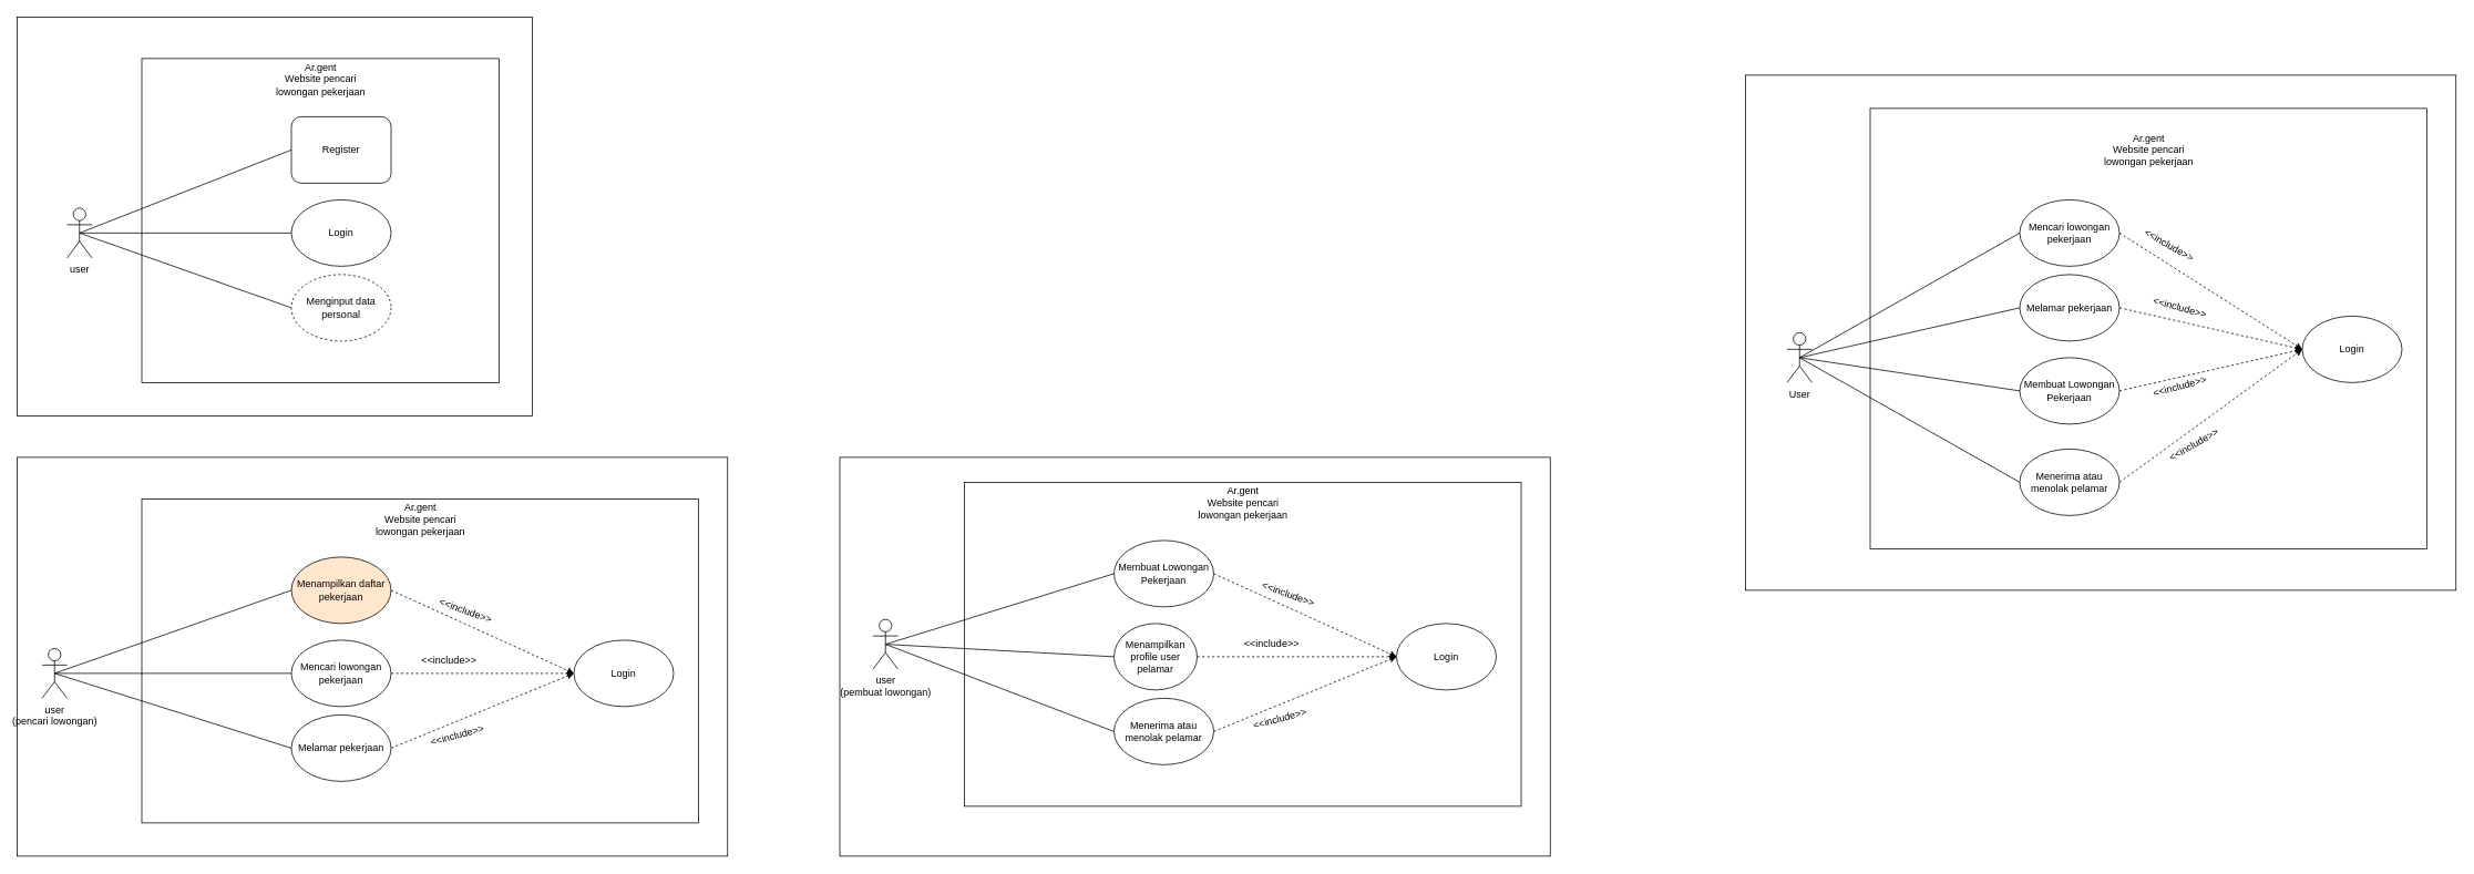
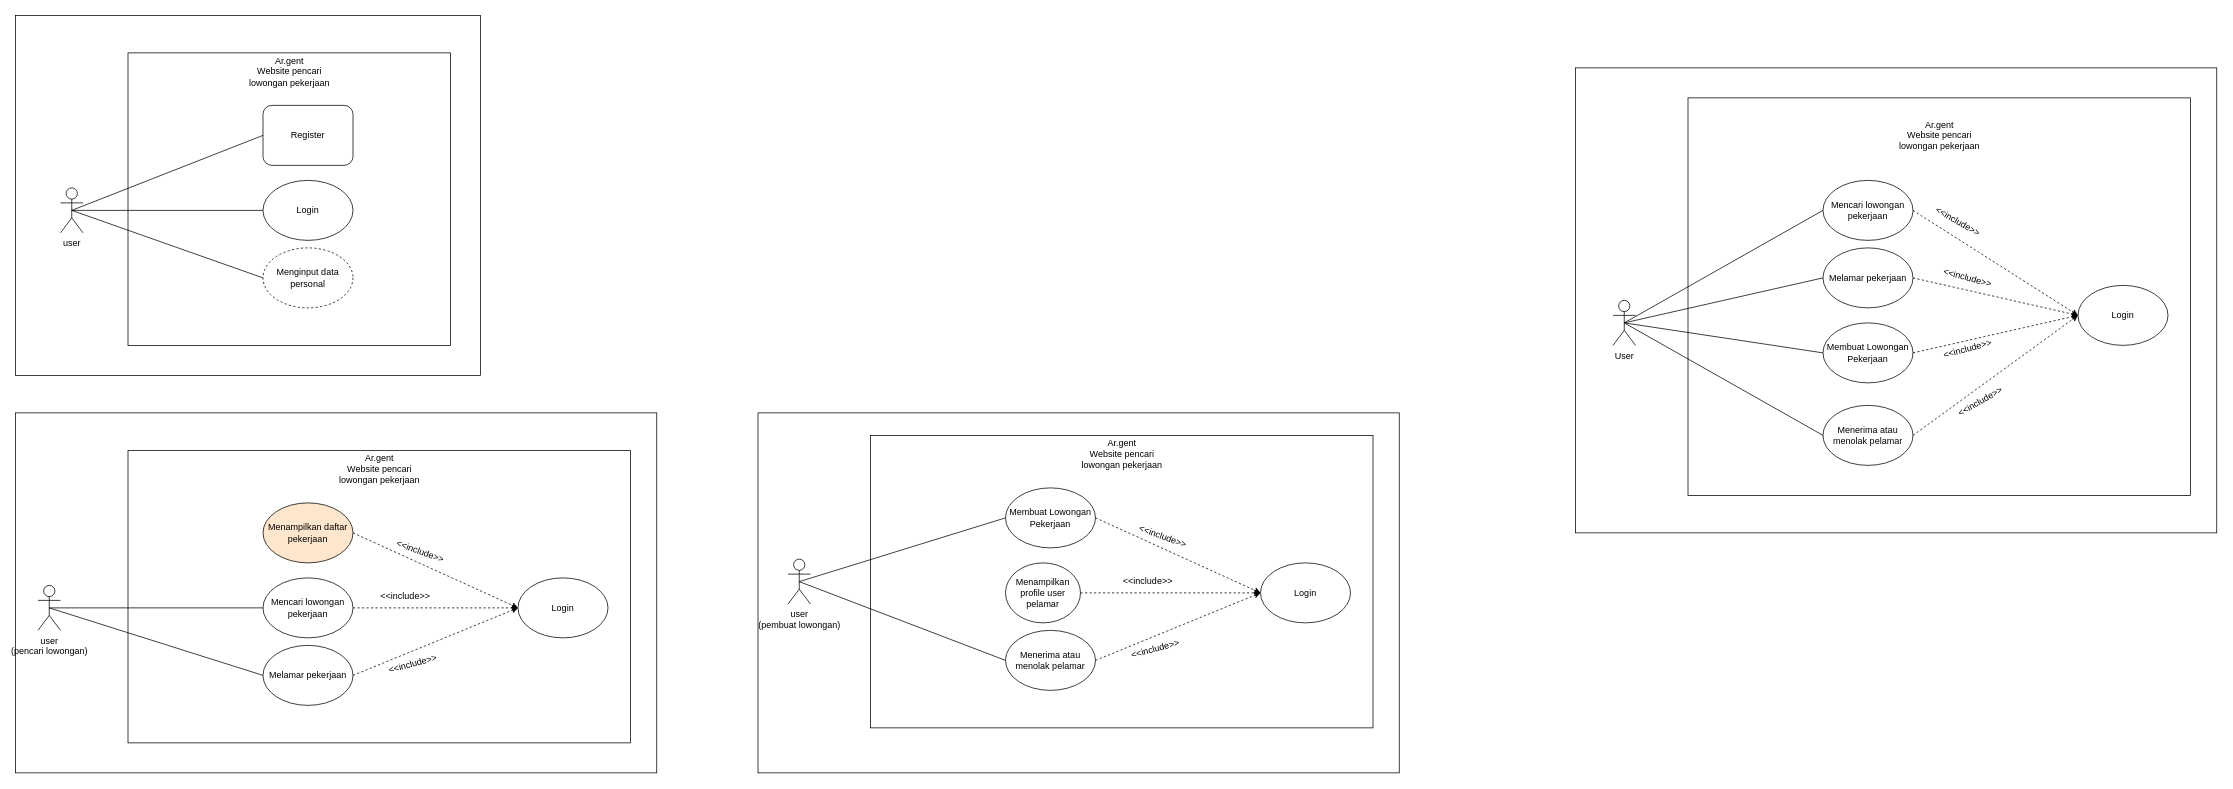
  <mxCell id="0" />
  <mxCell id="1" parent="0" />
  <mxCell id="2" value="" style="rounded=0;whiteSpace=wrap;html=1;" parent="1" vertex="1"><mxGeometry x="1010" y="550" width="855" height="480" as="geometry" /></mxCell>
  <mxCell id="3" value="" style="rounded=0;whiteSpace=wrap;html=1;" parent="1" vertex="1"><mxGeometry x="1160" y="580" width="670" height="390" as="geometry" /></mxCell>
  <mxCell id="4" value="" style="rounded=0;whiteSpace=wrap;html=1;" parent="1" vertex="1"><mxGeometry x="20" y="550" width="855" height="480" as="geometry" /></mxCell>
  <mxCell id="5" value="" style="rounded=0;whiteSpace=wrap;html=1;" parent="1" vertex="1"><mxGeometry x="170" y="600" width="670" height="390" as="geometry" /></mxCell>
  <mxCell id="6" value="user &lt;br&gt;(pencari lowongan)" style="shape=umlActor;verticalLabelPosition=bottom;verticalAlign=top;html=1;outlineConnect=0;" parent="1" vertex="1"><mxGeometry x="50" y="780" width="30" height="60" as="geometry" /></mxCell>
  <mxCell id="7" value="Menampilkan daftar pekerjaan" style="ellipse;whiteSpace=wrap;html=1;fillColor=#ffe6cc;" parent="1" vertex="1"><mxGeometry x="350" y="670" width="120" height="80" as="geometry" /></mxCell>
  <mxCell id="8" value="Mencari lowongan pekerjaan" style="ellipse;whiteSpace=wrap;html=1;" parent="1" vertex="1"><mxGeometry x="350" y="770" width="120" height="80" as="geometry" /></mxCell>
  <mxCell id="9" value="Melamar pekerjaan" style="ellipse;whiteSpace=wrap;html=1;" parent="1" vertex="1"><mxGeometry x="350" y="860" width="120" height="80" as="geometry" /></mxCell>
  <mxCell id="10" value="Login" style="ellipse;whiteSpace=wrap;html=1;" parent="1" vertex="1"><mxGeometry x="690" y="770" width="120" height="80" as="geometry" /></mxCell>
- <mxCell id="11" value="" style="endArrow=none;html=1;rounded=0;exitX=0.5;exitY=0.5;exitDx=0;exitDy=0;exitPerimeter=0;entryX=0;entryY=0.5;entryDx=0;entryDy=0;" parent="1" source="6" target="7" edge="1"><mxGeometry width="50" height="50" relative="1" as="geometry"><mxPoint x="260" y="840" as="sourcePoint" /><mxPoint x="310" y="790" as="targetPoint" /></mxGeometry></mxCell>
  <mxCell id="12" value="" style="endArrow=none;html=1;rounded=0;exitX=0.5;exitY=0.5;exitDx=0;exitDy=0;exitPerimeter=0;entryX=0;entryY=0.5;entryDx=0;entryDy=0;" parent="1" source="6" target="8" edge="1"><mxGeometry width="50" height="50" relative="1" as="geometry"><mxPoint x="170" y="780" as="sourcePoint" /><mxPoint x="220" y="730" as="targetPoint" /></mxGeometry></mxCell>
  <mxCell id="13" value="" style="endArrow=none;html=1;rounded=0;entryX=0;entryY=0.5;entryDx=0;entryDy=0;exitX=0.5;exitY=0.5;exitDx=0;exitDy=0;exitPerimeter=0;" parent="1" source="6" target="9" edge="1"><mxGeometry width="50" height="50" relative="1" as="geometry"><mxPoint x="95" y="790" as="sourcePoint" /><mxPoint x="400" y="760" as="targetPoint" /></mxGeometry></mxCell>
  <mxCell id="14" value="" style="endArrow=classic;html=1;rounded=0;exitX=1;exitY=0.5;exitDx=0;exitDy=0;entryX=0;entryY=0.5;entryDx=0;entryDy=0;dashed=1;" parent="1" source="7" target="10" edge="1"><mxGeometry width="50" height="50" relative="1" as="geometry"><mxPoint x="380" y="810" as="sourcePoint" /><mxPoint x="430" y="760" as="targetPoint" /></mxGeometry></mxCell>
  <mxCell id="15" value="" style="endArrow=classic;html=1;rounded=0;dashed=1;exitX=1;exitY=0.5;exitDx=0;exitDy=0;entryX=0;entryY=0.5;entryDx=0;entryDy=0;" parent="1" source="8" target="10" edge="1"><mxGeometry width="50" height="50" relative="1" as="geometry"><mxPoint x="380" y="810" as="sourcePoint" /><mxPoint x="430" y="760" as="targetPoint" /></mxGeometry></mxCell>
  <mxCell id="16" value="" style="endArrow=classic;html=1;rounded=0;dashed=1;exitX=1;exitY=0.5;exitDx=0;exitDy=0;entryX=0;entryY=0.5;entryDx=0;entryDy=0;" parent="1" source="9" target="10" edge="1"><mxGeometry width="50" height="50" relative="1" as="geometry"><mxPoint x="470" y="899.57" as="sourcePoint" /><mxPoint x="690" y="899.57" as="targetPoint" /></mxGeometry></mxCell>
  <mxCell id="17" value="&amp;lt;&amp;lt;include&amp;gt;&amp;gt;" style="text;html=1;strokeColor=none;fillColor=none;align=center;verticalAlign=middle;whiteSpace=wrap;rounded=0;rotation=20;" parent="1" vertex="1"><mxGeometry x="530" y="720" width="60" height="30" as="geometry" /></mxCell>
  <mxCell id="18" value="&amp;lt;&amp;lt;include&amp;gt;&amp;gt;" style="text;html=1;strokeColor=none;fillColor=none;align=center;verticalAlign=middle;whiteSpace=wrap;rounded=0;rotation=0;" parent="1" vertex="1"><mxGeometry x="510" y="780" width="60" height="30" as="geometry" /></mxCell>
  <mxCell id="19" value="&amp;lt;&amp;lt;include&amp;gt;&amp;gt;" style="text;html=1;strokeColor=none;fillColor=none;align=center;verticalAlign=middle;whiteSpace=wrap;rounded=0;rotation=-15;" parent="1" vertex="1"><mxGeometry x="520" y="870" width="60" height="30" as="geometry" /></mxCell>
  <mxCell id="20" value="user &lt;br&gt;(pembuat lowongan)" style="shape=umlActor;verticalLabelPosition=bottom;verticalAlign=top;html=1;outlineConnect=0;" parent="1" vertex="1"><mxGeometry x="1050" y="745" width="30" height="60" as="geometry" /></mxCell>
  <mxCell id="21" value="Membuat Lowongan Pekerjaan" style="ellipse;whiteSpace=wrap;html=1;" parent="1" vertex="1"><mxGeometry x="1340" y="650" width="120" height="80" as="geometry" /></mxCell>
  <mxCell id="22" value="Menampilkan profile user pelamar" style="ellipse;whiteSpace=wrap;html=1;" parent="1" vertex="1"><mxGeometry x="1340" y="750" width="100" height="80" as="geometry" /></mxCell>
  <mxCell id="23" value="Menerima atau menolak pelamar" style="ellipse;whiteSpace=wrap;html=1;" parent="1" vertex="1"><mxGeometry x="1340" y="840" width="120" height="80" as="geometry" /></mxCell>
  <mxCell id="24" value="Login" style="ellipse;whiteSpace=wrap;html=1;" parent="1" vertex="1"><mxGeometry x="1680" y="750" width="120" height="80" as="geometry" /></mxCell>
  <mxCell id="25" value="" style="endArrow=none;html=1;rounded=0;exitX=0.5;exitY=0.5;exitDx=0;exitDy=0;exitPerimeter=0;entryX=0;entryY=0.5;entryDx=0;entryDy=0;" parent="1" source="20" target="21" edge="1"><mxGeometry width="50" height="50" relative="1" as="geometry"><mxPoint x="1250" y="820" as="sourcePoint" /><mxPoint x="1300" y="770" as="targetPoint" /></mxGeometry></mxCell>
- <mxCell id="26" value="" style="endArrow=none;html=1;rounded=0;exitX=0.5;exitY=0.5;exitDx=0;exitDy=0;exitPerimeter=0;entryX=0;entryY=0.5;entryDx=0;entryDy=0;" parent="1" source="20" target="22" edge="1"><mxGeometry width="50" height="50" relative="1" as="geometry"><mxPoint x="1160" y="760" as="sourcePoint" /><mxPoint x="1210" y="710" as="targetPoint" /></mxGeometry></mxCell>
  <mxCell id="27" value="" style="endArrow=none;html=1;rounded=0;entryX=0;entryY=0.5;entryDx=0;entryDy=0;exitX=0.5;exitY=0.5;exitDx=0;exitDy=0;exitPerimeter=0;" parent="1" source="20" target="23" edge="1"><mxGeometry width="50" height="50" relative="1" as="geometry"><mxPoint x="1085" y="770" as="sourcePoint" /><mxPoint x="1390" y="740" as="targetPoint" /></mxGeometry></mxCell>
  <mxCell id="28" value="" style="endArrow=classic;html=1;rounded=0;exitX=1;exitY=0.5;exitDx=0;exitDy=0;entryX=0;entryY=0.5;entryDx=0;entryDy=0;dashed=1;" parent="1" source="21" target="24" edge="1"><mxGeometry width="50" height="50" relative="1" as="geometry"><mxPoint x="1370" y="790" as="sourcePoint" /><mxPoint x="1420" y="740" as="targetPoint" /></mxGeometry></mxCell>
  <mxCell id="29" value="" style="endArrow=classic;html=1;rounded=0;dashed=1;exitX=1;exitY=0.5;exitDx=0;exitDy=0;entryX=0;entryY=0.5;entryDx=0;entryDy=0;" parent="1" source="22" target="24" edge="1"><mxGeometry width="50" height="50" relative="1" as="geometry"><mxPoint x="1370" y="790" as="sourcePoint" /><mxPoint x="1420" y="740" as="targetPoint" /></mxGeometry></mxCell>
  <mxCell id="30" value="" style="endArrow=classic;html=1;rounded=0;dashed=1;exitX=1;exitY=0.5;exitDx=0;exitDy=0;entryX=0;entryY=0.5;entryDx=0;entryDy=0;" parent="1" source="23" target="24" edge="1"><mxGeometry width="50" height="50" relative="1" as="geometry"><mxPoint x="1460" y="879.57" as="sourcePoint" /><mxPoint x="1680" y="879.57" as="targetPoint" /></mxGeometry></mxCell>
  <mxCell id="31" value="&amp;lt;&amp;lt;include&amp;gt;&amp;gt;" style="text;html=1;strokeColor=none;fillColor=none;align=center;verticalAlign=middle;whiteSpace=wrap;rounded=0;rotation=20;" parent="1" vertex="1"><mxGeometry x="1520" y="700" width="60" height="30" as="geometry" /></mxCell>
  <mxCell id="32" value="&amp;lt;&amp;lt;include&amp;gt;&amp;gt;" style="text;html=1;strokeColor=none;fillColor=none;align=center;verticalAlign=middle;whiteSpace=wrap;rounded=0;rotation=0;" parent="1" vertex="1"><mxGeometry x="1500" y="760" width="60" height="30" as="geometry" /></mxCell>
  <mxCell id="33" value="&amp;lt;&amp;lt;include&amp;gt;&amp;gt;" style="text;html=1;strokeColor=none;fillColor=none;align=center;verticalAlign=middle;whiteSpace=wrap;rounded=0;rotation=-15;" parent="1" vertex="1"><mxGeometry x="1510" y="850" width="60" height="30" as="geometry" /></mxCell>
  <mxCell id="34" value="Ar.gent&lt;br&gt;Website pencari lowongan pekerjaan" style="text;html=1;strokeColor=none;fillColor=none;align=center;verticalAlign=middle;whiteSpace=wrap;rounded=0;" parent="1" vertex="1"><mxGeometry x="437.5" y="610" width="135" height="30" as="geometry" /></mxCell>
  <mxCell id="35" value="Ar.gent&lt;br&gt;Website pencari lowongan pekerjaan" style="text;html=1;strokeColor=none;fillColor=none;align=center;verticalAlign=middle;whiteSpace=wrap;rounded=0;" parent="1" vertex="1"><mxGeometry x="1427.5" y="590" width="135" height="30" as="geometry" /></mxCell>
  <mxCell id="36" value="" style="rounded=0;whiteSpace=wrap;html=1;" parent="1" vertex="1"><mxGeometry x="20" y="20" width="620" height="480" as="geometry" /></mxCell>
  <mxCell id="37" value="" style="rounded=0;whiteSpace=wrap;html=1;" parent="1" vertex="1"><mxGeometry x="170" y="70" width="430" height="390" as="geometry" /></mxCell>
  <mxCell id="38" value="user" style="shape=umlActor;verticalLabelPosition=bottom;verticalAlign=top;html=1;outlineConnect=0;" parent="1" vertex="1"><mxGeometry x="80" y="250" width="30" height="60" as="geometry" /></mxCell>
  <mxCell id="39" value="Register" style="whiteSpace=wrap;html=1;rounded=1;" parent="1" vertex="1"><mxGeometry x="350" y="140" width="120" height="80" as="geometry" /></mxCell>
  <mxCell id="40" value="Login" style="ellipse;whiteSpace=wrap;html=1;" parent="1" vertex="1"><mxGeometry x="350" y="240" width="120" height="80" as="geometry" /></mxCell>
  <mxCell id="41" value="Menginput data personal" style="ellipse;whiteSpace=wrap;html=1;dashed=1;" parent="1" vertex="1"><mxGeometry x="350" y="330" width="120" height="80" as="geometry" /></mxCell>
  <mxCell id="42" value="" style="endArrow=none;html=1;rounded=0;exitX=0.5;exitY=0.5;exitDx=0;exitDy=0;exitPerimeter=0;entryX=0;entryY=0.5;entryDx=0;entryDy=0;" parent="1" source="38" target="39" edge="1"><mxGeometry width="50" height="50" relative="1" as="geometry"><mxPoint x="260" y="310" as="sourcePoint" /><mxPoint x="310" y="260" as="targetPoint" /></mxGeometry></mxCell>
  <mxCell id="43" value="" style="endArrow=none;html=1;rounded=0;exitX=0.5;exitY=0.5;exitDx=0;exitDy=0;exitPerimeter=0;entryX=0;entryY=0.5;entryDx=0;entryDy=0;" parent="1" source="38" target="40" edge="1"><mxGeometry width="50" height="50" relative="1" as="geometry"><mxPoint x="170" y="250" as="sourcePoint" /><mxPoint x="220" y="200" as="targetPoint" /></mxGeometry></mxCell>
  <mxCell id="44" value="" style="endArrow=none;html=1;rounded=0;entryX=0;entryY=0.5;entryDx=0;entryDy=0;exitX=0.5;exitY=0.5;exitDx=0;exitDy=0;exitPerimeter=0;" parent="1" source="38" target="41" edge="1"><mxGeometry width="50" height="50" relative="1" as="geometry"><mxPoint x="95" y="260" as="sourcePoint" /><mxPoint x="400" y="230" as="targetPoint" /></mxGeometry></mxCell>
  <mxCell id="45" value="Ar.gent&lt;br&gt;Website pencari lowongan pekerjaan" style="text;html=1;strokeColor=none;fillColor=none;align=center;verticalAlign=middle;whiteSpace=wrap;rounded=0;" parent="1" vertex="1"><mxGeometry x="317.5" y="80" width="135" height="30" as="geometry" /></mxCell>
  <mxCell id="46" value="" style="rounded=0;whiteSpace=wrap;html=1;" vertex="1" parent="1"><mxGeometry x="2100" y="90" width="855" height="620" as="geometry" /></mxCell>
  <mxCell id="47" value="" style="rounded=0;whiteSpace=wrap;html=1;" vertex="1" parent="1"><mxGeometry x="2250" y="130" width="670" height="530" as="geometry" /></mxCell>
  <mxCell id="48" value="User &lt;br&gt;" style="shape=umlActor;verticalLabelPosition=bottom;verticalAlign=top;html=1;outlineConnect=0;" vertex="1" parent="1"><mxGeometry x="2150" y="400" width="30" height="60" as="geometry" /></mxCell>
  <mxCell id="49" value="Mencari lowongan pekerjaan" style="ellipse;whiteSpace=wrap;html=1;" vertex="1" parent="1"><mxGeometry x="2430" y="240" width="120" height="80" as="geometry" /></mxCell>
  <mxCell id="50" value="Melamar pekerjaan" style="ellipse;whiteSpace=wrap;html=1;" vertex="1" parent="1"><mxGeometry x="2430" y="330" width="120" height="80" as="geometry" /></mxCell>
  <mxCell id="51" value="Login" style="ellipse;whiteSpace=wrap;html=1;" vertex="1" parent="1"><mxGeometry x="2770" y="380" width="120" height="80" as="geometry" /></mxCell>
  <mxCell id="52" value="" style="endArrow=none;html=1;rounded=0;exitX=0.5;exitY=0.5;exitDx=0;exitDy=0;exitPerimeter=0;entryX=0;entryY=0.5;entryDx=0;entryDy=0;" edge="1" parent="1" source="48" target="49"><mxGeometry width="50" height="50" relative="1" as="geometry"><mxPoint x="2250" y="250" as="sourcePoint" /><mxPoint x="2300" y="200" as="targetPoint" /></mxGeometry></mxCell>
  <mxCell id="53" value="" style="endArrow=none;html=1;rounded=0;entryX=0;entryY=0.5;entryDx=0;entryDy=0;exitX=0.5;exitY=0.5;exitDx=0;exitDy=0;exitPerimeter=0;" edge="1" parent="1" source="48" target="50"><mxGeometry width="50" height="50" relative="1" as="geometry"><mxPoint x="2175" y="260" as="sourcePoint" /><mxPoint x="2480" y="230" as="targetPoint" /></mxGeometry></mxCell>
  <mxCell id="54" value="" style="endArrow=classic;html=1;rounded=0;dashed=1;exitX=1;exitY=0.5;exitDx=0;exitDy=0;entryX=0;entryY=0.5;entryDx=0;entryDy=0;" edge="1" parent="1" source="49" target="51"><mxGeometry width="50" height="50" relative="1" as="geometry"><mxPoint x="2460" y="280" as="sourcePoint" /><mxPoint x="2510" y="230" as="targetPoint" /></mxGeometry></mxCell>
  <mxCell id="55" value="" style="endArrow=classic;html=1;rounded=0;dashed=1;exitX=1;exitY=0.5;exitDx=0;exitDy=0;entryX=0;entryY=0.5;entryDx=0;entryDy=0;" edge="1" parent="1" source="50" target="51"><mxGeometry width="50" height="50" relative="1" as="geometry"><mxPoint x="2550" y="369.57" as="sourcePoint" /><mxPoint x="2770" y="369.57" as="targetPoint" /></mxGeometry></mxCell>
  <mxCell id="56" value="&amp;lt;&amp;lt;include&amp;gt;&amp;gt;" style="text;html=1;strokeColor=none;fillColor=none;align=center;verticalAlign=middle;whiteSpace=wrap;rounded=0;rotation=30;" vertex="1" parent="1"><mxGeometry x="2580" y="280" width="60" height="30" as="geometry" /></mxCell>
  <mxCell id="57" value="&amp;lt;&amp;lt;include&amp;gt;&amp;gt;" style="text;html=1;strokeColor=none;fillColor=none;align=center;verticalAlign=middle;whiteSpace=wrap;rounded=0;rotation=15;" vertex="1" parent="1"><mxGeometry x="2592.5" y="355" width="60" height="30" as="geometry" /></mxCell>
  <mxCell id="58" value="Ar.gent&lt;br&gt;Website pencari lowongan pekerjaan" style="text;html=1;strokeColor=none;fillColor=none;align=center;verticalAlign=middle;whiteSpace=wrap;rounded=0;" vertex="1" parent="1"><mxGeometry x="2517.5" y="165" width="135" height="30" as="geometry" /></mxCell>
  <mxCell id="59" value="Membuat Lowongan Pekerjaan" style="ellipse;whiteSpace=wrap;html=1;" vertex="1" parent="1"><mxGeometry x="2430" y="430" width="120" height="80" as="geometry" /></mxCell>
  <mxCell id="60" value="Menerima atau menolak pelamar" style="ellipse;whiteSpace=wrap;html=1;" vertex="1" parent="1"><mxGeometry x="2430" y="540" width="120" height="80" as="geometry" /></mxCell>
  <mxCell id="61" value="" style="endArrow=none;html=1;rounded=0;entryX=0;entryY=0.5;entryDx=0;entryDy=0;exitX=0.5;exitY=0.5;exitDx=0;exitDy=0;exitPerimeter=0;" edge="1" parent="1" target="59" source="48"><mxGeometry width="50" height="50" relative="1" as="geometry"><mxPoint x="2190" y="570" as="sourcePoint" /><mxPoint x="2405" y="550" as="targetPoint" /></mxGeometry></mxCell>
  <mxCell id="62" value="" style="endArrow=none;html=1;rounded=0;entryX=0;entryY=0.5;entryDx=0;entryDy=0;exitX=0.5;exitY=0.5;exitDx=0;exitDy=0;exitPerimeter=0;" edge="1" parent="1" target="60" source="48"><mxGeometry width="50" height="50" relative="1" as="geometry"><mxPoint x="2190" y="570" as="sourcePoint" /><mxPoint x="2495" y="520" as="targetPoint" /></mxGeometry></mxCell>
  <mxCell id="63" value="&amp;lt;&amp;lt;include&amp;gt;&amp;gt;" style="text;html=1;strokeColor=none;fillColor=none;align=center;verticalAlign=middle;whiteSpace=wrap;rounded=0;rotation=-15;" vertex="1" parent="1"><mxGeometry x="2592.5" y="450" width="60" height="30" as="geometry" /></mxCell>
  <mxCell id="64" value="" style="endArrow=classic;html=1;rounded=0;dashed=1;entryX=0;entryY=0.5;entryDx=0;entryDy=0;exitX=1;exitY=0.5;exitDx=0;exitDy=0;" edge="1" parent="1" source="59" target="51"><mxGeometry width="50" height="50" relative="1" as="geometry"><mxPoint x="2565" y="470" as="sourcePoint" /><mxPoint x="2785" y="380" as="targetPoint" /></mxGeometry></mxCell>
  <mxCell id="65" value="&amp;lt;&amp;lt;include&amp;gt;&amp;gt;" style="text;html=1;strokeColor=none;fillColor=none;align=center;verticalAlign=middle;whiteSpace=wrap;rounded=0;rotation=-30;" vertex="1" parent="1"><mxGeometry x="2610" y="520" width="60" height="30" as="geometry" /></mxCell>
  <mxCell id="66" value="" style="endArrow=classic;html=1;rounded=0;dashed=1;exitX=1;exitY=0.5;exitDx=0;exitDy=0;entryX=0;entryY=0.5;entryDx=0;entryDy=0;" edge="1" parent="1" source="60" target="51"><mxGeometry width="50" height="50" relative="1" as="geometry"><mxPoint x="2580" y="655" as="sourcePoint" /><mxPoint x="2800" y="565" as="targetPoint" /></mxGeometry></mxCell>
